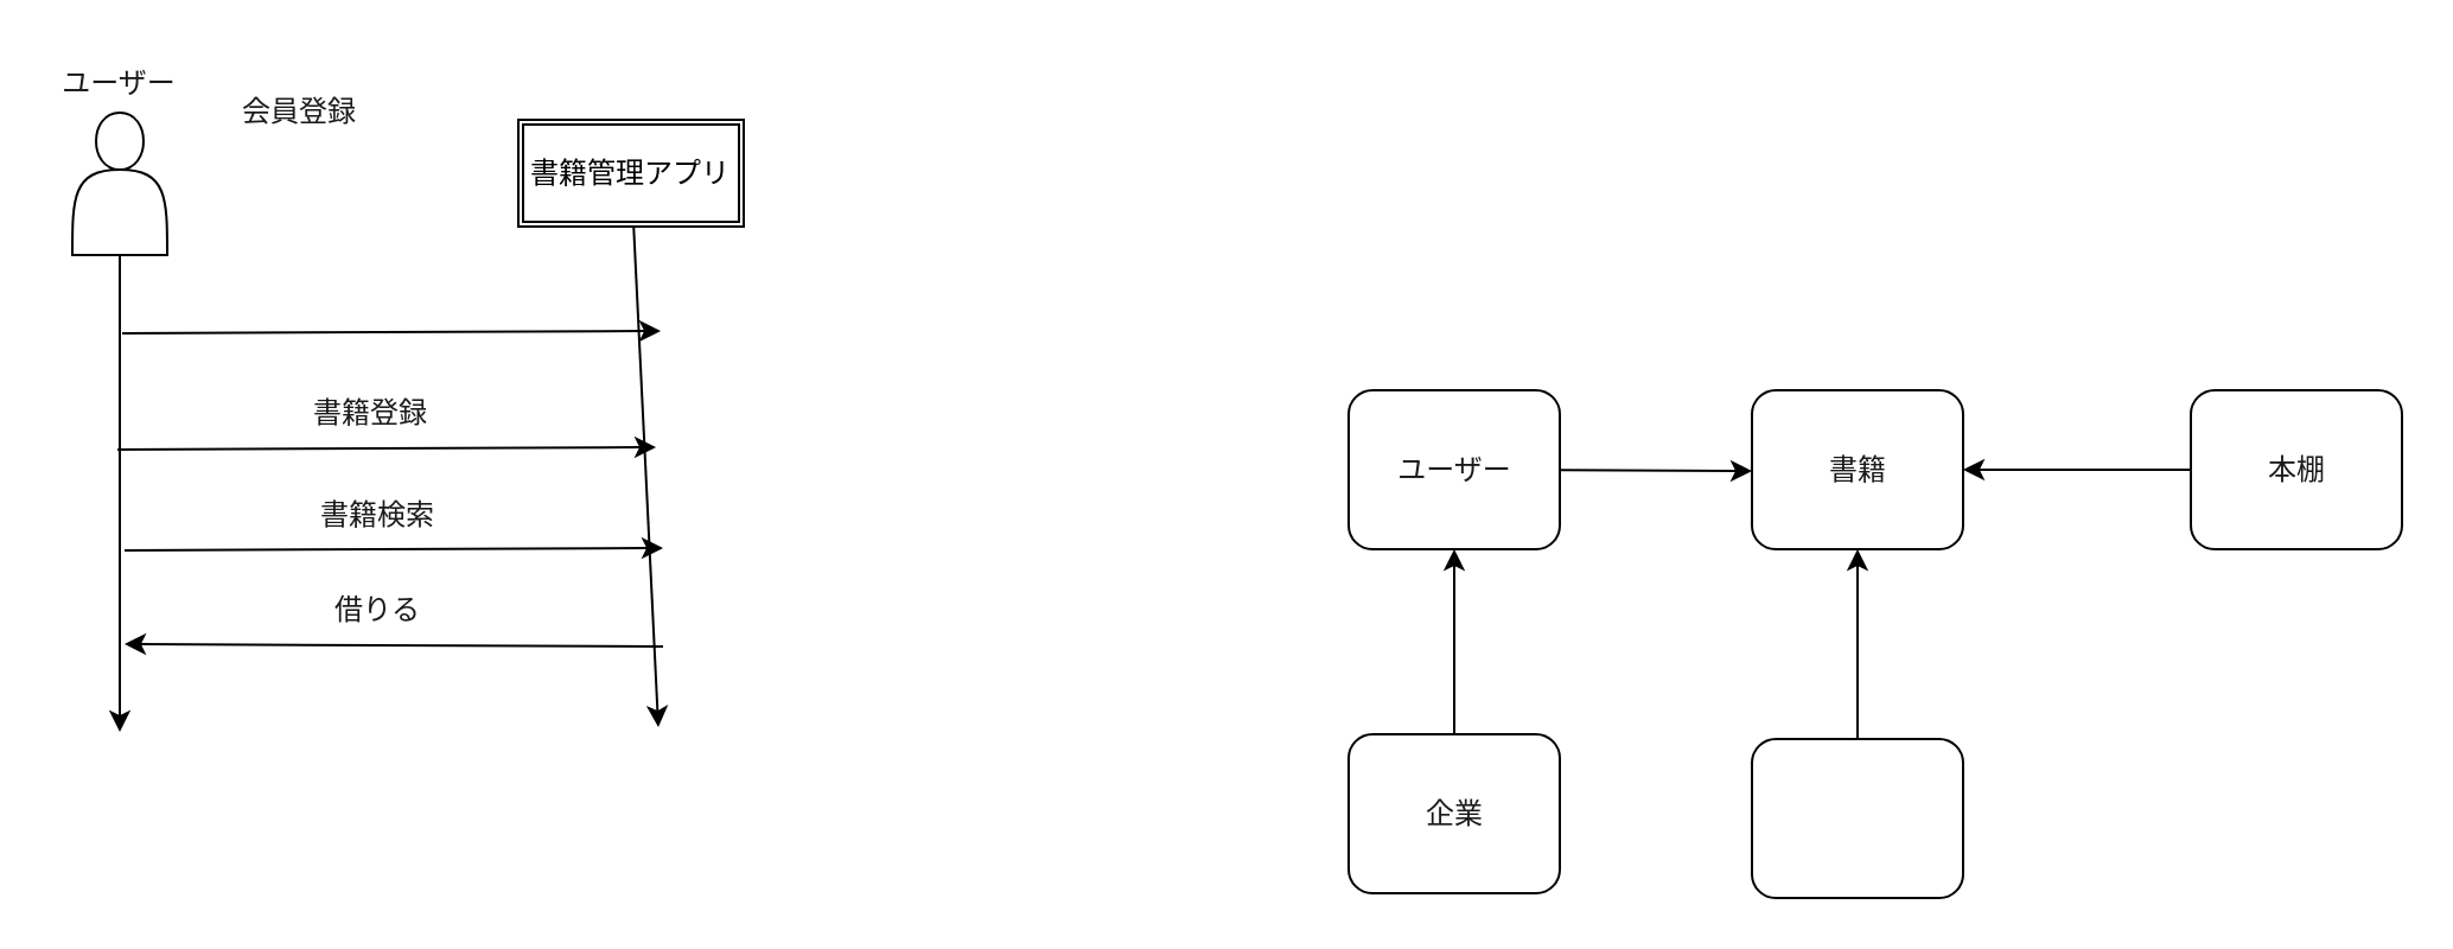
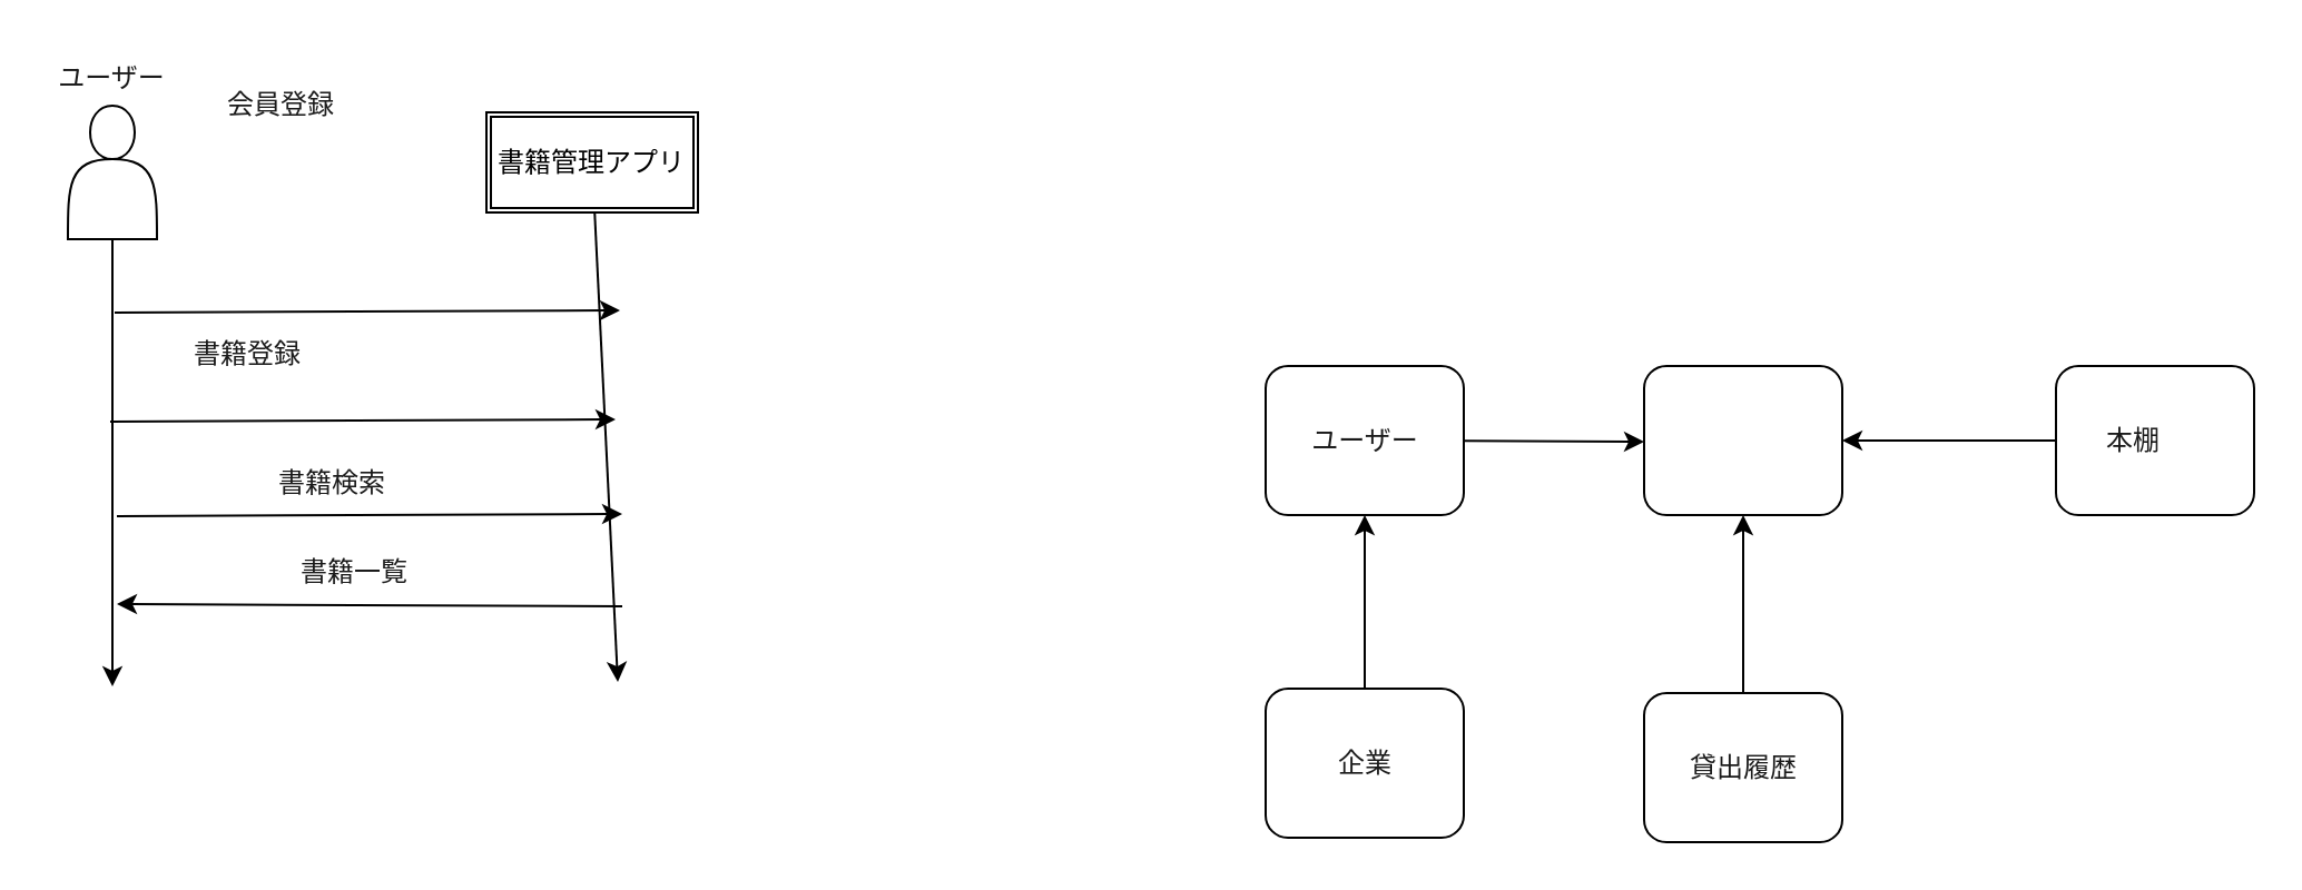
  <mxCell id="0" />
  <mxCell id="1" parent="0" />
  <mxCell id="2" value="" style="group" parent="1" vertex="1" connectable="0"><mxGeometry x="568" y="164" width="89" height="67" as="geometry" /></mxCell>
  <mxCell id="3" value="" style="rounded=1;whiteSpace=wrap;html=1;fillColor=#FFFFFF;" parent="2" vertex="1"><mxGeometry width="89" height="67" as="geometry" /></mxCell>
  <mxCell id="4" value="ユーザー" style="text;html=1;strokeColor=none;fillColor=none;align=center;verticalAlign=middle;whiteSpace=wrap;rounded=0;fontColor=#1A1A1A;" parent="2" vertex="1"><mxGeometry x="14.5" y="18.5" width="60" height="30" as="geometry" /></mxCell>
  <mxCell id="5" value="" style="group" parent="1" vertex="1" connectable="0"><mxGeometry x="738" y="164" width="89" height="67" as="geometry" /></mxCell>
  <mxCell id="6" value="" style="rounded=1;whiteSpace=wrap;html=1;fillColor=#FFFFFF;" parent="5" vertex="1"><mxGeometry width="89" height="67" as="geometry" /></mxCell>
- <mxCell id="7" value="書籍" style="text;html=1;strokeColor=none;fillColor=none;align=center;verticalAlign=middle;whiteSpace=wrap;rounded=0;fontColor=#1A1A1A;" parent="5" vertex="1"><mxGeometry x="14.5" y="18.5" width="60" height="30" as="geometry" /></mxCell>
  <mxCell id="8" value="" style="group" parent="1" vertex="1" connectable="0"><mxGeometry x="738" y="311" width="89" height="67" as="geometry" /></mxCell>
  <mxCell id="9" value="" style="rounded=1;whiteSpace=wrap;html=1;fillColor=#FFFFFF;" parent="8" vertex="1"><mxGeometry width="89" height="67" as="geometry" /></mxCell>
+ <mxCell id="10" value="貸出履歴" style="text;html=1;strokeColor=none;fillColor=none;align=center;verticalAlign=middle;whiteSpace=wrap;rounded=0;fontColor=#1A1A1A;" parent="8" vertex="1"><mxGeometry x="14.5" y="18.5" width="60" height="30" as="geometry" /></mxCell>
  <mxCell id="11" value="" style="group" parent="1" vertex="1" connectable="0"><mxGeometry x="923" y="164" width="89" height="67" as="geometry" /></mxCell>
  <mxCell id="12" value="" style="rounded=1;whiteSpace=wrap;html=1;fillColor=#FFFFFF;" parent="11" vertex="1"><mxGeometry width="89" height="67" as="geometry" /></mxCell>
- <mxCell id="13" value="本棚" style="text;html=1;strokeColor=none;fillColor=none;align=center;verticalAlign=middle;whiteSpace=wrap;rounded=0;fontColor=#1A1A1A;" parent="11" vertex="1"><mxGeometry x="14.5" y="18.5" width="60" height="30" as="geometry" /></mxCell>
+ <mxCell id="13" value="本棚" style="text;html=1;strokeColor=none;fillColor=none;align=center;verticalAlign=middle;whiteSpace=wrap;rounded=0;fontColor=#1A1A1A;" parent="11" vertex="1"><mxGeometry x="4.5" y="18.5" width="60" height="30" as="geometry" /></mxCell>
  <mxCell id="14" value="" style="group" parent="1" vertex="1" connectable="0"><mxGeometry x="568" y="309" width="89" height="67" as="geometry" /></mxCell>
  <mxCell id="15" value="" style="rounded=1;whiteSpace=wrap;html=1;fillColor=#FFFFFF;" parent="14" vertex="1"><mxGeometry width="89" height="67" as="geometry" /></mxCell>
  <mxCell id="16" value="企業" style="text;html=1;strokeColor=none;fillColor=none;align=center;verticalAlign=middle;whiteSpace=wrap;rounded=0;fontColor=#1A1A1A;" parent="14" vertex="1"><mxGeometry x="14.5" y="18.5" width="60" height="30" as="geometry" /></mxCell>
  <mxCell id="17" style="edgeStyle=none;html=1;entryX=0.5;entryY=1;entryDx=0;entryDy=0;" parent="1" source="15" target="3" edge="1"><mxGeometry relative="1" as="geometry" /></mxCell>
  <mxCell id="18" value="1" style="text;html=1;strokeColor=none;fillColor=none;align=center;verticalAlign=middle;whiteSpace=wrap;rounded=0;fontColor=#FFFFFF;" parent="1" vertex="1"><mxGeometry x="618" y="242" width="35" height="30" as="geometry" /></mxCell>
  <mxCell id="19" value="0..1" style="text;html=1;strokeColor=none;fillColor=none;align=center;verticalAlign=middle;whiteSpace=wrap;rounded=0;fontColor=#FFFFFF;" parent="1" vertex="1"><mxGeometry x="618" y="279" width="35" height="30" as="geometry" /></mxCell>
  <mxCell id="20" style="edgeStyle=none;html=1;entryX=1;entryY=1;entryDx=0;entryDy=0;fontColor=#FFFFFF;endArrow=classic;endFill=1;" parent="1" source="3" target="22" edge="1"><mxGeometry relative="1" as="geometry" /></mxCell>
  <mxCell id="21" value="1" style="text;html=1;strokeColor=none;fillColor=none;align=center;verticalAlign=middle;whiteSpace=wrap;rounded=0;fontColor=#FFFFFF;" parent="1" vertex="1"><mxGeometry x="650" y="168" width="35" height="30" as="geometry" /></mxCell>
  <mxCell id="22" value="0..*" style="text;html=1;strokeColor=none;fillColor=none;align=center;verticalAlign=middle;whiteSpace=wrap;rounded=0;fontColor=#FFFFFF;" parent="1" vertex="1"><mxGeometry x="703" y="168" width="35" height="30" as="geometry" /></mxCell>
  <mxCell id="23" value="1" style="text;html=1;strokeColor=none;fillColor=none;align=center;verticalAlign=middle;whiteSpace=wrap;rounded=0;fontColor=#FFFFFF;" parent="1" vertex="1"><mxGeometry x="794" y="241" width="35" height="30" as="geometry" /></mxCell>
  <mxCell id="24" value="0..*" style="text;html=1;strokeColor=none;fillColor=none;align=center;verticalAlign=middle;whiteSpace=wrap;rounded=0;fontColor=#FFFFFF;" parent="1" vertex="1"><mxGeometry x="794" y="278" width="35" height="30" as="geometry" /></mxCell>
  <mxCell id="25" style="edgeStyle=none;html=1;exitX=0.5;exitY=0;exitDx=0;exitDy=0;entryX=0.5;entryY=1;entryDx=0;entryDy=0;fontColor=#FFFFFF;" parent="1" source="9" target="6" edge="1"><mxGeometry relative="1" as="geometry" /></mxCell>
  <mxCell id="26" style="edgeStyle=none;html=1;exitX=0;exitY=0.5;exitDx=0;exitDy=0;entryX=1;entryY=0.5;entryDx=0;entryDy=0;fontColor=#FFFFFF;endArrow=classic;endFill=1;" parent="1" source="12" target="6" edge="1"><mxGeometry relative="1" as="geometry" /></mxCell>
  <mxCell id="27" value="1" style="text;html=1;strokeColor=none;fillColor=none;align=center;verticalAlign=middle;whiteSpace=wrap;rounded=0;fontColor=#FFFFFF;" parent="1" vertex="1"><mxGeometry x="882" y="166" width="35" height="30" as="geometry" /></mxCell>
  <mxCell id="28" value="0..*" style="text;html=1;strokeColor=none;fillColor=none;align=center;verticalAlign=middle;whiteSpace=wrap;rounded=0;fontColor=#FFFFFF;" parent="1" vertex="1"><mxGeometry x="829" y="166" width="35" height="30" as="geometry" /></mxCell>
  <mxCell id="29" value="借りる&lt;br&gt;or&lt;br&gt;購入依頼する" style="text;html=1;strokeColor=none;fillColor=none;align=center;verticalAlign=middle;whiteSpace=wrap;rounded=0;fontColor=#FFFFFF;" parent="1" vertex="1"><mxGeometry x="657" y="202" width="82" height="64" as="geometry" /></mxCell>
  <mxCell id="30" value="履歴を保持する" style="text;html=1;strokeColor=none;fillColor=none;align=center;verticalAlign=middle;whiteSpace=wrap;rounded=0;fontColor=#FFFFFF;" parent="1" vertex="1"><mxGeometry x="902" y="314" width="103" height="37" as="geometry" /></mxCell>
  <mxCell id="31" value="在庫を保持する" style="text;html=1;strokeColor=none;fillColor=none;align=center;verticalAlign=middle;whiteSpace=wrap;rounded=0;fontColor=#FFFFFF;" parent="1" vertex="1"><mxGeometry x="829" y="202" width="91" height="29" as="geometry" /></mxCell>
  <mxCell id="32" style="edgeStyle=none;html=1;" edge="1" parent="1" source="33"><mxGeometry relative="1" as="geometry"><mxPoint x="50" y="308" as="targetPoint" /></mxGeometry></mxCell>
  <mxCell id="33" value="" style="shape=actor;whiteSpace=wrap;html=1;fillColor=#FFFFFF;" parent="1" vertex="1"><mxGeometry x="30" y="47" width="40" height="60" as="geometry" /></mxCell>
  <mxCell id="34" value="ユーザー" style="text;html=1;strokeColor=none;fillColor=none;align=center;verticalAlign=middle;whiteSpace=wrap;rounded=0;fontColor=#1A1A1A;" vertex="1" parent="1"><mxGeometry x="20" y="20" width="60" height="30" as="geometry" /></mxCell>
  <mxCell id="35" style="edgeStyle=none;html=1;" edge="1" parent="1" source="36"><mxGeometry relative="1" as="geometry"><mxPoint x="277" y="306" as="targetPoint" /></mxGeometry></mxCell>
  <mxCell id="36" value="書籍管理アプリ" style="shape=ext;double=1;rounded=0;whiteSpace=wrap;html=1;" vertex="1" parent="1"><mxGeometry x="218" y="50" width="95" height="45" as="geometry" /></mxCell>
  <mxCell id="37" value="" style="endArrow=classic;html=1;" edge="1" parent="1"><mxGeometry width="50" height="50" relative="1" as="geometry"><mxPoint x="51" y="140" as="sourcePoint" /><mxPoint x="278" y="139" as="targetPoint" /></mxGeometry></mxCell>
  <mxCell id="38" value="会員登録" style="text;html=1;strokeColor=none;fillColor=none;align=center;verticalAlign=middle;whiteSpace=wrap;rounded=0;fontColor=#1A1A1A;aspect=fixed;" vertex="1" parent="1"><mxGeometry x="96" y="32" width="60" height="30" as="geometry" /></mxCell>
  <mxCell id="39" value="" style="endArrow=classic;html=1;" edge="1" parent="1"><mxGeometry width="50" height="50" relative="1" as="geometry"><mxPoint x="49" y="189" as="sourcePoint" /><mxPoint x="276" y="188" as="targetPoint" /></mxGeometry></mxCell>
- <mxCell id="40" value="書籍登録" style="text;html=1;strokeColor=none;fillColor=none;align=center;verticalAlign=middle;whiteSpace=wrap;rounded=0;fontColor=#1A1A1A;aspect=fixed;" vertex="1" parent="1"><mxGeometry x="126" y="159" width="60" height="30" as="geometry" /></mxCell>
+ <mxCell id="40" value="書籍登録" style="text;html=1;strokeColor=none;fillColor=none;align=center;verticalAlign=middle;whiteSpace=wrap;rounded=0;fontColor=#1A1A1A;aspect=fixed;" vertex="1" parent="1"><mxGeometry x="81" y="144" width="60" height="30" as="geometry" /></mxCell>
  <mxCell id="41" value="" style="endArrow=classic;html=1;" edge="1" parent="1"><mxGeometry width="50" height="50" relative="1" as="geometry"><mxPoint x="52" y="231.5" as="sourcePoint" /><mxPoint x="279" y="230.5" as="targetPoint" /></mxGeometry></mxCell>
- <mxCell id="42" value="書籍検索" style="text;html=1;strokeColor=none;fillColor=none;align=center;verticalAlign=middle;whiteSpace=wrap;rounded=0;fontColor=#1A1A1A;aspect=fixed;" vertex="1" parent="1"><mxGeometry x="129" y="201.5" width="60" height="30" as="geometry" /></mxCell>
- <mxCell id="43" value="借りる" style="text;html=1;strokeColor=none;fillColor=none;align=center;verticalAlign=middle;whiteSpace=wrap;rounded=0;fontColor=#1A1A1A;aspect=fixed;" vertex="1" parent="1"><mxGeometry x="129" y="242" width="60" height="30" as="geometry" /></mxCell>
+ <mxCell id="42" value="書籍検索" style="text;html=1;strokeColor=none;fillColor=none;align=center;verticalAlign=middle;whiteSpace=wrap;rounded=0;fontColor=#1A1A1A;aspect=fixed;" vertex="1" parent="1"><mxGeometry x="119" y="201.5" width="60" height="30" as="geometry" /></mxCell>
+ <mxCell id="43" value="書籍一覧" style="text;html=1;strokeColor=none;fillColor=none;align=center;verticalAlign=middle;whiteSpace=wrap;rounded=0;fontColor=#1A1A1A;aspect=fixed;" vertex="1" parent="1"><mxGeometry x="129" y="242" width="60" height="30" as="geometry" /></mxCell>
  <mxCell id="44" value="" style="endArrow=classic;html=1;" edge="1" parent="1"><mxGeometry width="50" height="50" relative="1" as="geometry"><mxPoint x="279" y="272" as="sourcePoint" /><mxPoint x="52" y="271" as="targetPoint" /></mxGeometry></mxCell>
